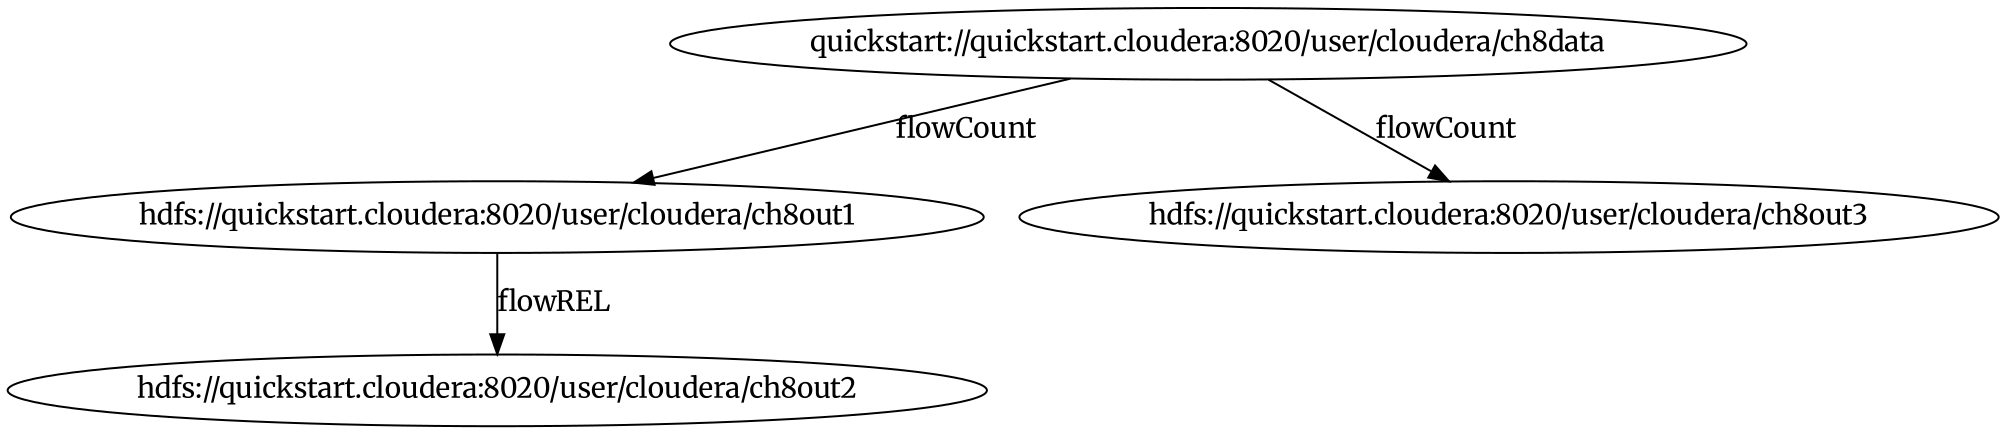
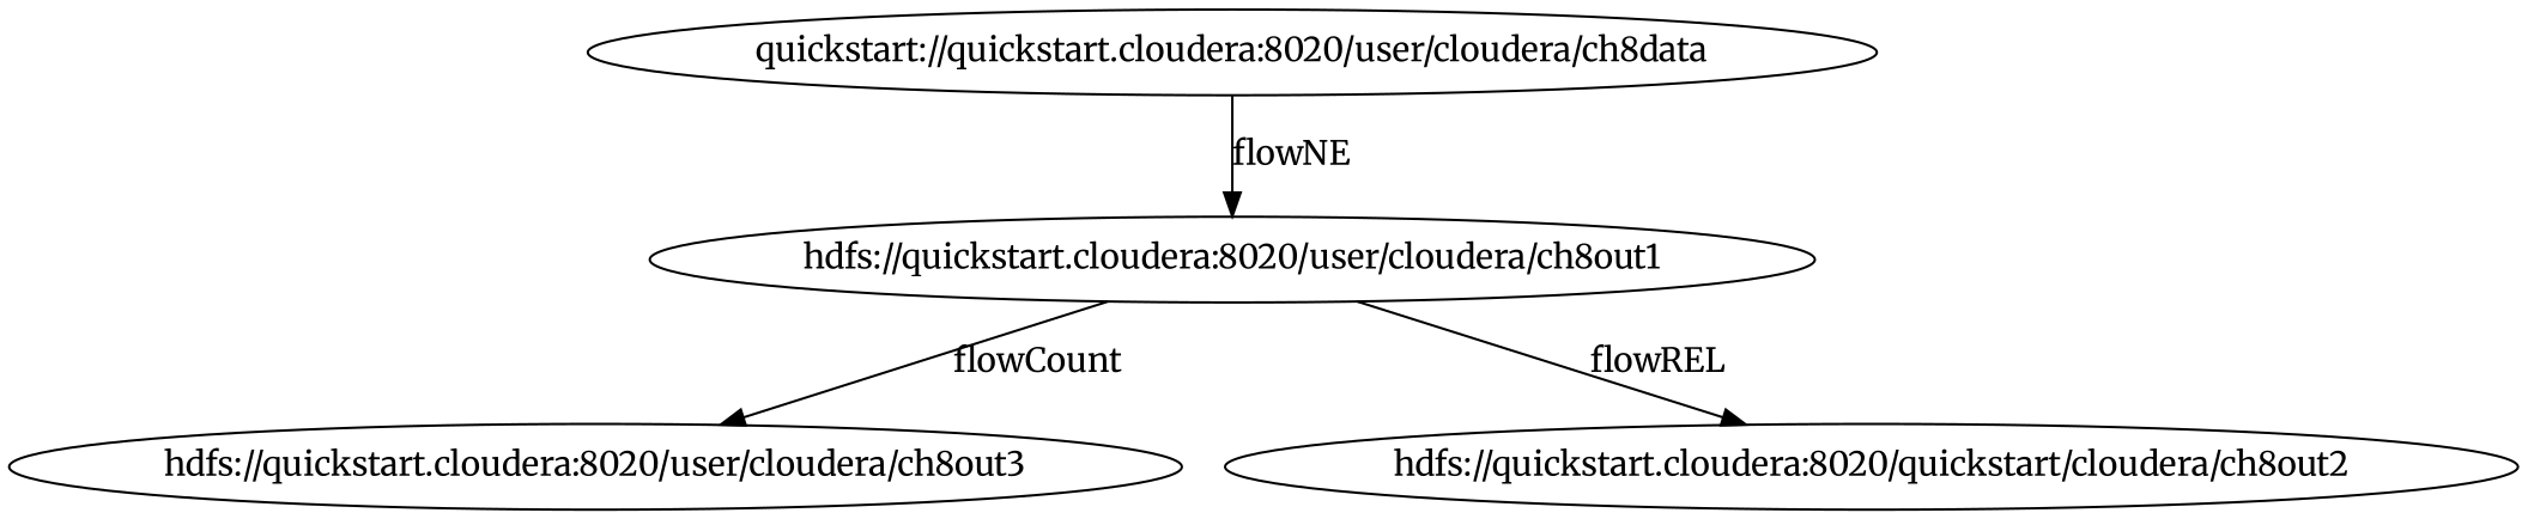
  digraph {
    fontname=Merriweather
    node [fontname=Merriweather]
    edge [fontname=Merriweather]
    n1 [label="hdfs://quickstart.cloudera:8020/user/cloudera/ch8out1"]
    n2 [label="hdfs://quickstart.cloudera:8020/user/cloudera/ch8out3"]
-   n3 [label="hdfs://quickstart.cloudera:8020/user/cloudera/ch8out2"]
+   n3 [label="hdfs://quickstart.cloudera:8020/quickstart/cloudera/ch8out2"]
    n4 [label="quickstart://quickstart.cloudera:8020/user/cloudera/ch8data"]
-   n4 -> n2 [label=flowCount]
+   n1 -> n2 [label=flowCount]
    n1 -> n3 [label=flowREL]
-   n4 -> n1 [label=flowCount]
+   n4 -> n1 [label=flowNE]
  }
